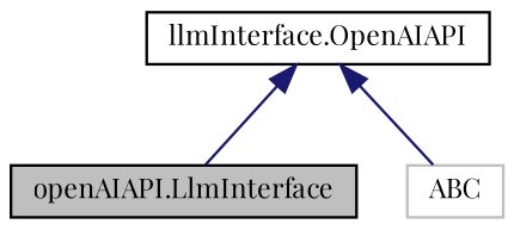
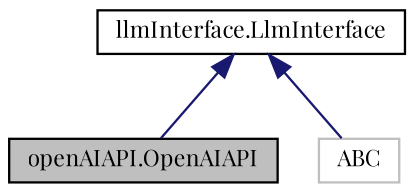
  digraph {
    fontname="Playfair Display"
    node [color=black fillcolor=white fontname="Playfair Display" fontsize=10 shape=record style=filled]
    edge [color=midnightblue dir=back fontname="Playfair Display" fontsize=10 labelfontname=Helvetica labelfontsize=10 style=solid]
-   n1 [fillcolor=grey75 fontcolor=black height=0.2 label="openAIAPI.LlmInterface" width=0.4]
-   n2 [height=0.2 label="llmInterface.OpenAIAPI" width=0.4]
+   n1 [fillcolor=grey75 fontcolor=black height=0.2 label="openAIAPI.OpenAIAPI" width=0.4]
+   n2 [height=0.2 label="llmInterface.LlmInterface" width=0.4]
    n3 [color=grey75 height=0.2 label=ABC width=0.4]
    n2 -> n1
    n2 -> n3
  }
